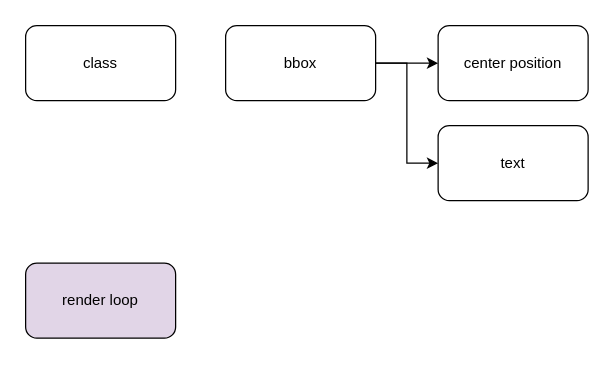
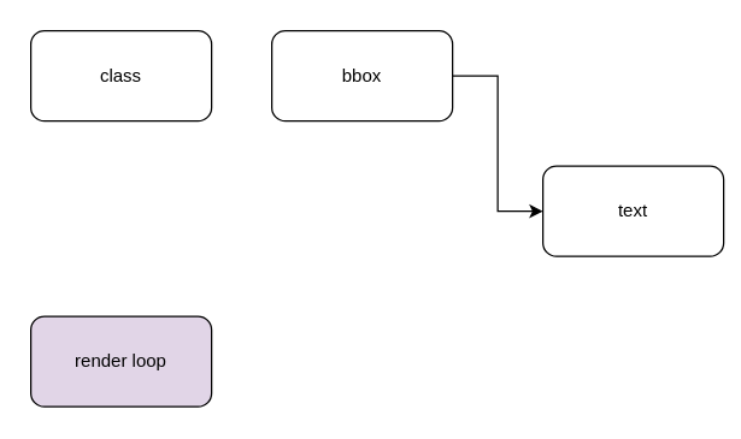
  <mxCell id="0" />
  <mxCell id="1" parent="0" />
  <mxCell id="2" value="render loop" style="rounded=1;whiteSpace=wrap;html=1;fillColor=#e1d5e7;" vertex="1" parent="1"><mxGeometry x="20" y="210" width="120" height="60" as="geometry" /></mxCell>
  <mxCell id="3" value="class" style="rounded=1;whiteSpace=wrap;html=1;" vertex="1" parent="1"><mxGeometry x="20" y="20" width="120" height="60" as="geometry" /></mxCell>
- <mxCell id="4" style="edgeStyle=orthogonalEdgeStyle;rounded=0;orthogonalLoop=1;jettySize=auto;html=1;entryX=0;entryY=0.5;entryDx=0;entryDy=0;" edge="1" parent="1" source="6" target="7"><mxGeometry relative="1" as="geometry" /></mxCell>
  <mxCell id="5" style="edgeStyle=orthogonalEdgeStyle;rounded=0;orthogonalLoop=1;jettySize=auto;html=1;entryX=0;entryY=0.5;entryDx=0;entryDy=0;" edge="1" parent="1" source="6" target="8"><mxGeometry relative="1" as="geometry" /></mxCell>
  <mxCell id="6" value="bbox" style="rounded=1;whiteSpace=wrap;html=1;" vertex="1" parent="1"><mxGeometry x="180" y="20" width="120" height="60" as="geometry" /></mxCell>
- <mxCell id="7" value="center position" style="rounded=1;whiteSpace=wrap;html=1;" vertex="1" parent="1"><mxGeometry x="350" y="20" width="120" height="60" as="geometry" /></mxCell>
- <mxCell id="8" value="text" style="rounded=1;whiteSpace=wrap;html=1;" vertex="1" parent="1"><mxGeometry x="350" y="100" width="120" height="60" as="geometry" /></mxCell>
+ <mxCell id="8" value="text" style="rounded=1;whiteSpace=wrap;html=1;" vertex="1" parent="1"><mxGeometry x="360" y="110" width="120" height="60" as="geometry" /></mxCell>
